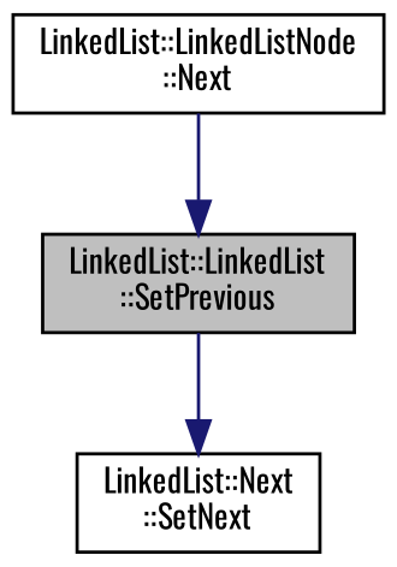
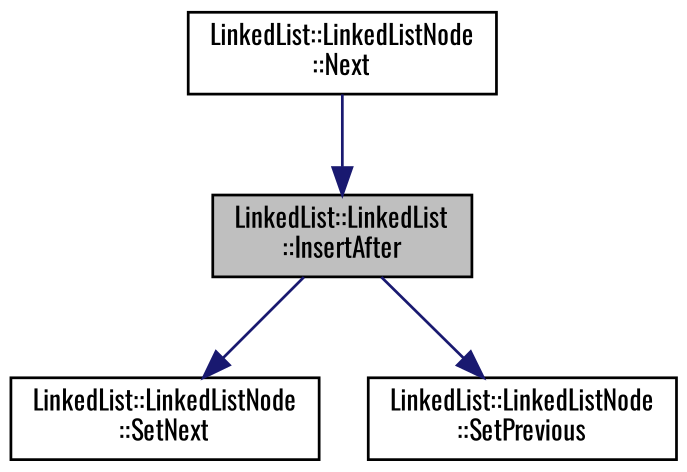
  digraph {
    fontname=Oswald
    rankdir=TB
    node [color=black fillcolor=white fontname=Oswald fontsize=10 shape=record style=filled]
    edge [color=midnightblue fontname=Oswald fontsize=10 labelfontname=Helvetica labelfontsize=10 style=solid]
-   n1 [fillcolor=grey75 fontcolor=black height=0.2 label="LinkedList::LinkedList\l::SetPrevious" width=0.4]
-   n2 [height=0.2 label="LinkedList::Next\l::SetNext" width=0.4]
+   n1 [fillcolor=grey75 fontcolor=black height=0.2 label="LinkedList::LinkedList\l::InsertAfter" width=0.4]
+   n2 [height=0.2 label="LinkedList::LinkedListNode\l::SetNext" width=0.4]
+   n3 [height=0.2 label="LinkedList::LinkedListNode\l::SetPrevious" width=0.4]
    n4 [height=0.2 label="LinkedList::LinkedListNode\l::Next" width=0.4]
    n1 -> n2
+   n1 -> n3
    n4 -> n1
  }
